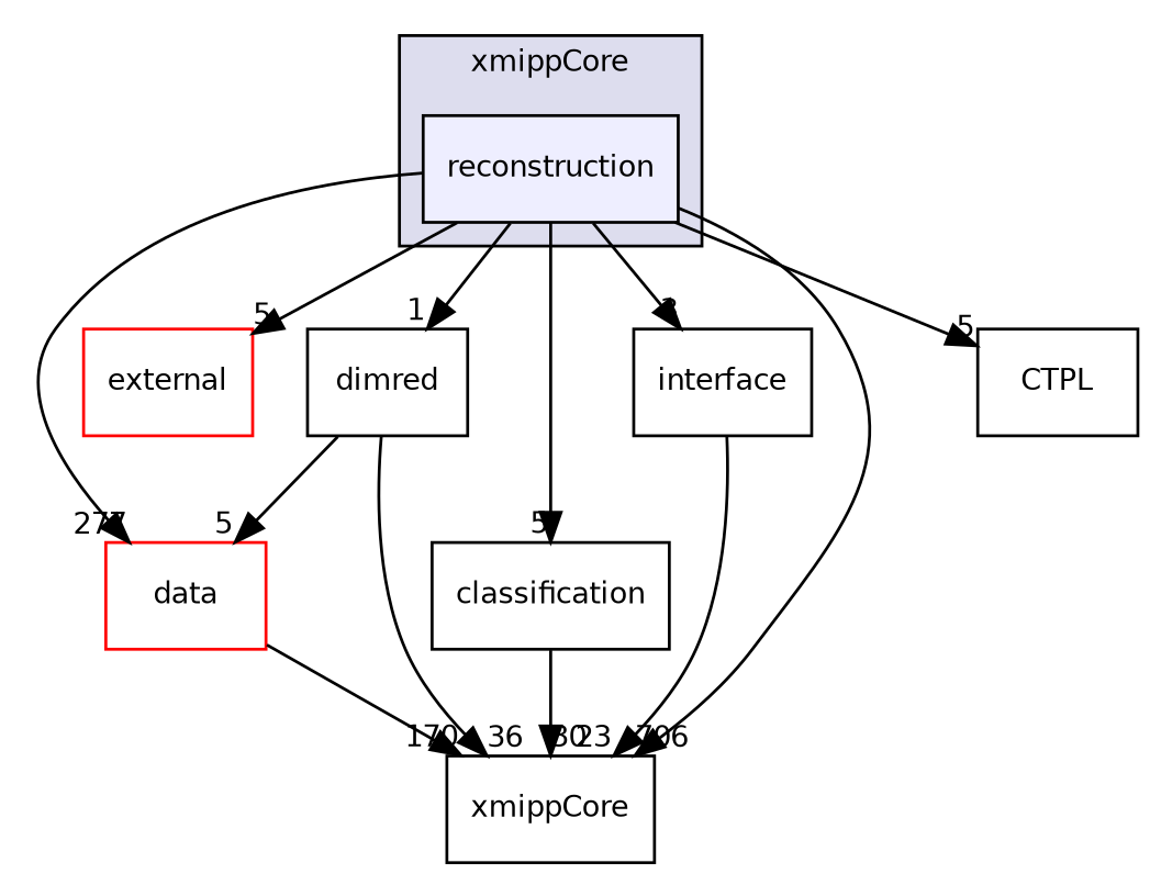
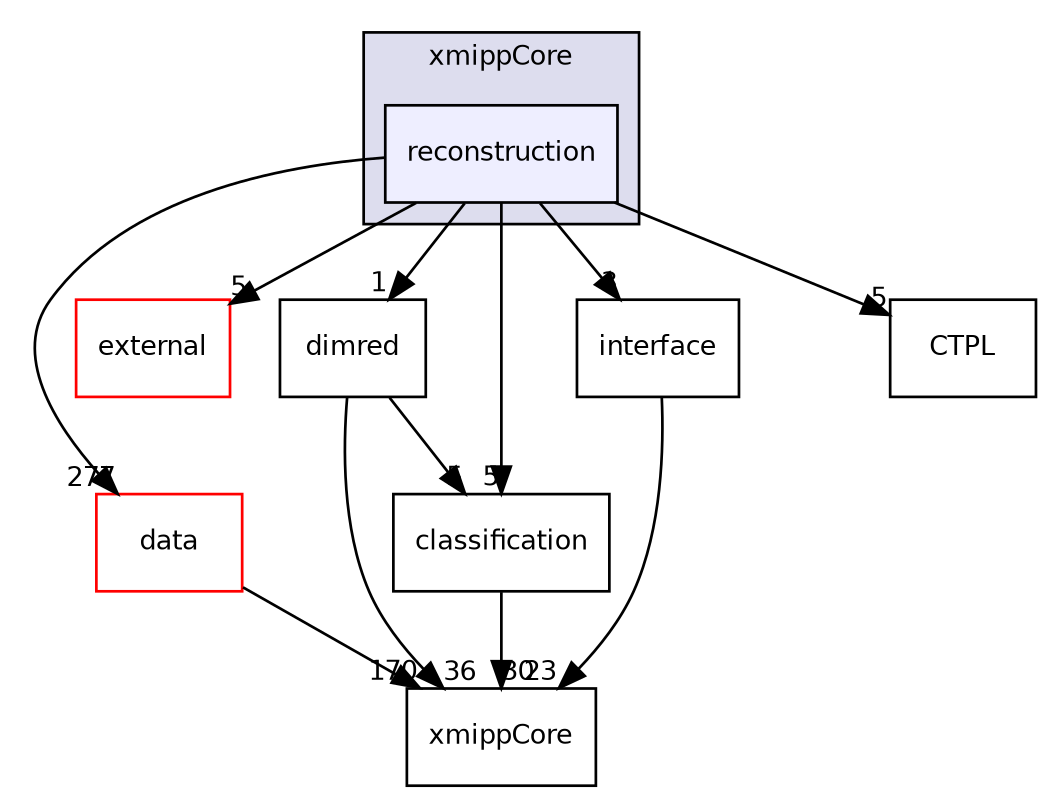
  digraph {
    compound=true
    node [fontname=Helvetica fontsize=10 shape=box]
    edge [headlabel=5 labeldistance=1.5 labelfontname=Helvetica labelfontsize=10]
    n1 [fillcolor="#eeeeff" label=reconstruction pencolor=black style=filled]
    n2 [color=red label=data]
    n3 [color=red fillcolor=white label=external style=filled]
    n4 [label=dimred]
    n5 [label=interface]
    n6 [label=classification]
    n7 [color=black fillcolor=white label=xmippCore style=filled]
    n8 [label=CTPL]
    subgraph cluster_1 {
      bgcolor="#ddddee"
      fontname=Helvetica
      fontsize=10
      label=xmippCore
      pencolor=black
      n1
    }
    n1 -> n2 [headlabel=277]
    n1 -> n3
    n1 -> n4 [headlabel=1]
    n1 -> n5 [headlabel=3]
    n1 -> n6
-   n1 -> n7 [headlabel=706]
    n1 -> n8
    n2 -> n7 [headlabel=170]
-   n4 -> n2
+   n4 -> n6
    n4 -> n7 [headlabel=36]
    n5 -> n7 [headlabel=23]
    n6 -> n7 [headlabel=30]
  }
